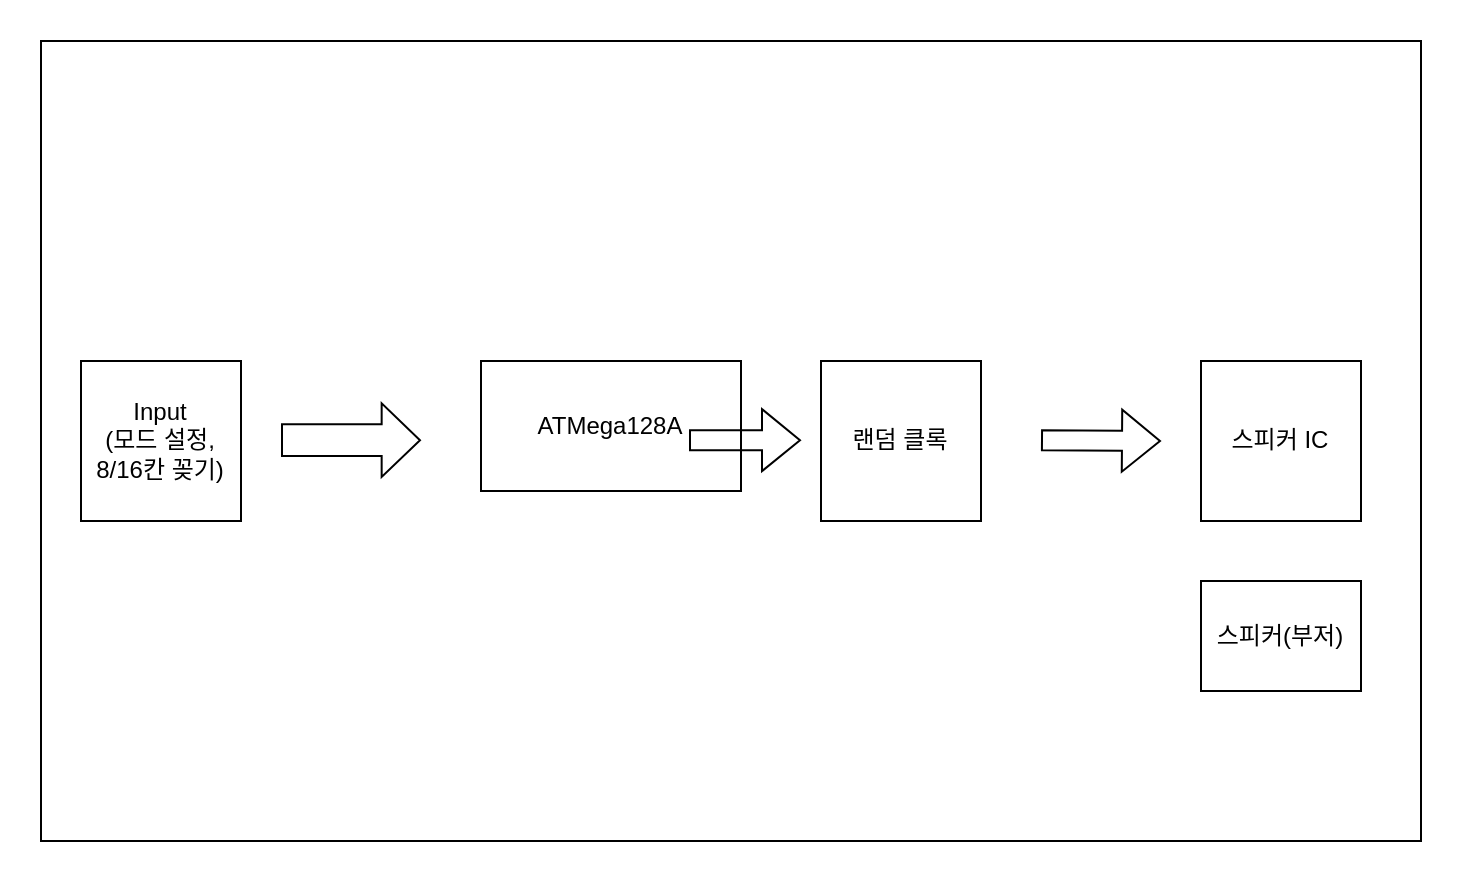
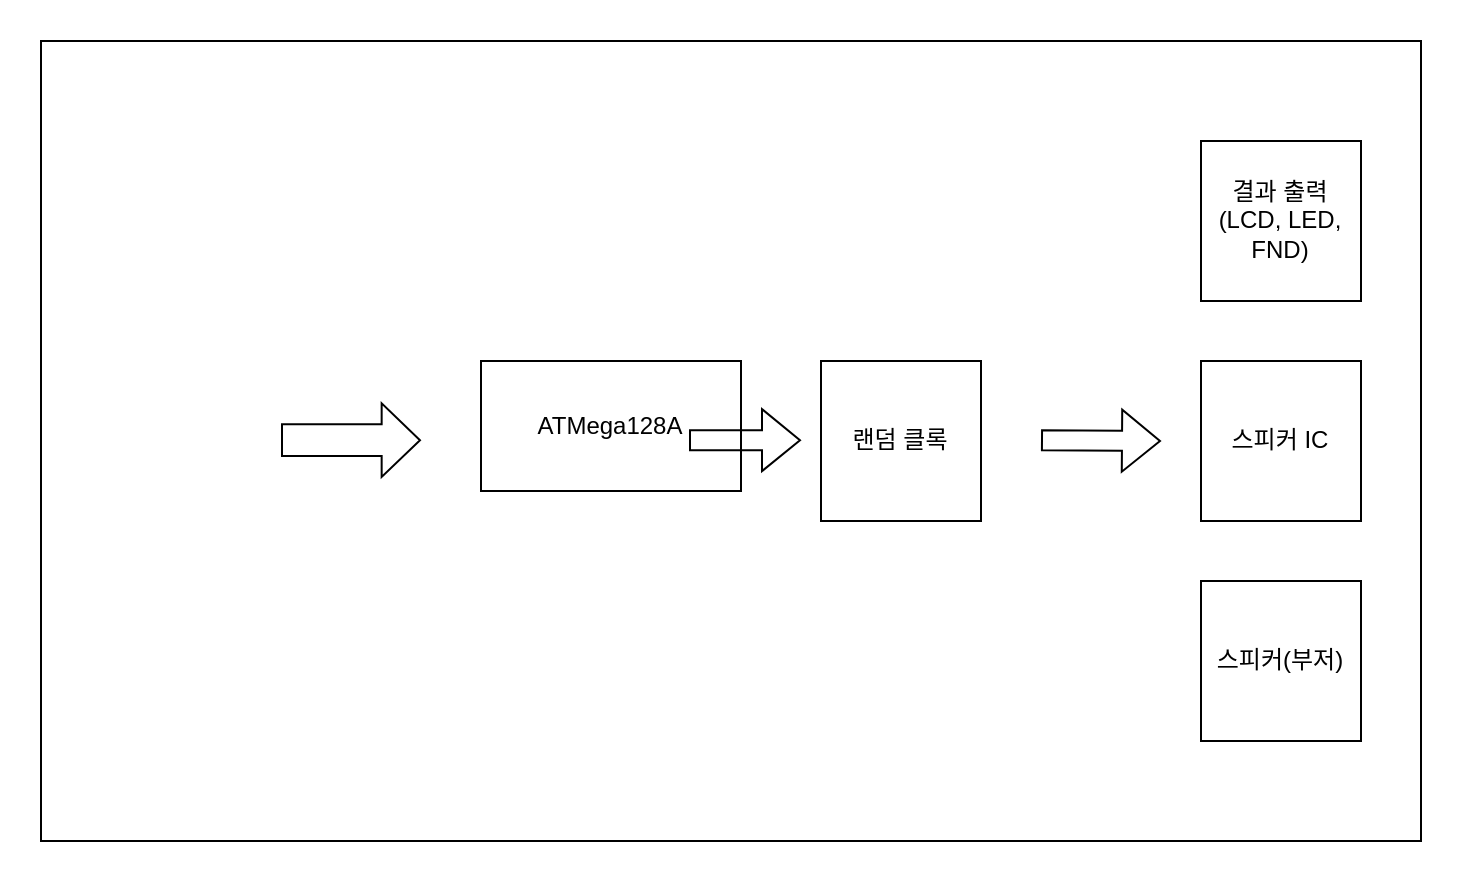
  <mxCell id="0" />
  <mxCell id="1" parent="0" />
  <mxCell id="2" value="" style="rounded=0;whiteSpace=wrap;html=1;" vertex="1" parent="1"><mxGeometry x="20" width="690" height="400" as="geometry" y="20" /></mxCell>
- <mxCell id="3" value="Input&lt;br&gt;(모드 설정,&lt;br&gt;8/16칸 꽂기)" style="whiteSpace=wrap;html=1;aspect=fixed;" vertex="1" parent="1"><mxGeometry x="40" y="180" width="80" height="80" as="geometry" /></mxCell>
  <mxCell id="4" value="" style="shape=flexArrow;endArrow=classic;html=1;rounded=0;width=15.833;endSize=6.058;" edge="1" parent="1"><mxGeometry width="50" height="50" relative="1" as="geometry"><mxPoint x="140" y="219.58" as="sourcePoint" /><mxPoint x="210" y="219.58" as="targetPoint" /></mxGeometry></mxCell>
  <mxCell id="5" value="ATMega128A" style="whiteSpace=wrap;html=1;aspect=fixed;" vertex="1" parent="1"><mxGeometry x="240" y="180" width="130" height="65" as="geometry" /></mxCell>
  <mxCell id="6" value="랜덤 클록" style="whiteSpace=wrap;html=1;aspect=fixed;" vertex="1" parent="1"><mxGeometry x="410" y="180" width="80" height="80" as="geometry" /></mxCell>
  <mxCell id="7" value="" style="shape=flexArrow;endArrow=classic;html=1;rounded=0;" edge="1" parent="1"><mxGeometry width="50" height="50" relative="1" as="geometry"><mxPoint x="344" y="219.58" as="sourcePoint" /><mxPoint x="400" y="219.58" as="targetPoint" /></mxGeometry></mxCell>
  <mxCell id="8" value="" style="shape=flexArrow;endArrow=classic;html=1;rounded=0;" edge="1" parent="1"><mxGeometry width="50" height="50" relative="1" as="geometry"><mxPoint x="520" y="219.58" as="sourcePoint" /><mxPoint x="580" y="220" as="targetPoint" /></mxGeometry></mxCell>
- <mxCell id="10" value="스피커(부저)" style="whiteSpace=wrap;html=1;aspect=fixed;" vertex="1" parent="1"><mxGeometry x="600" y="290" width="80" height="55" as="geometry" /></mxCell>
+ <mxCell id="9" value="결과 출력&lt;br&gt;(LCD, LED, FND)" style="whiteSpace=wrap;html=1;aspect=fixed;" vertex="1" parent="1"><mxGeometry x="600" y="70" width="80" height="80" as="geometry" /></mxCell>
+ <mxCell id="10" value="스피커(부저)" style="whiteSpace=wrap;html=1;aspect=fixed;" vertex="1" parent="1"><mxGeometry x="600" y="290" width="80" height="80" as="geometry" /></mxCell>
  <mxCell id="11" value="스피커 IC" style="whiteSpace=wrap;html=1;aspect=fixed;" vertex="1" parent="1"><mxGeometry x="600" y="180" width="80" height="80" as="geometry" /></mxCell>
